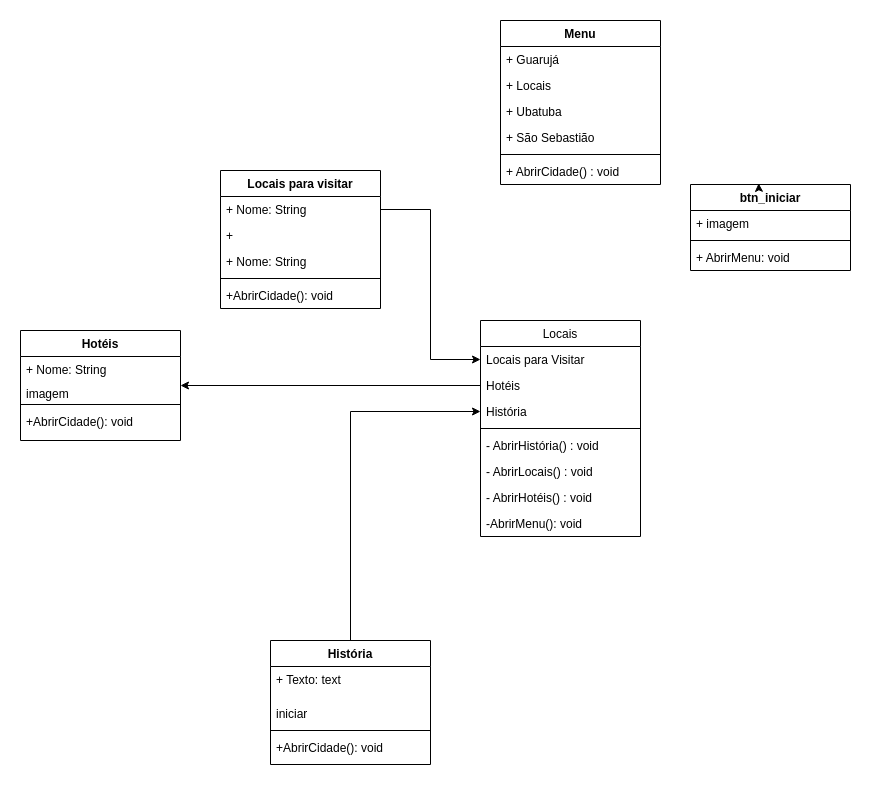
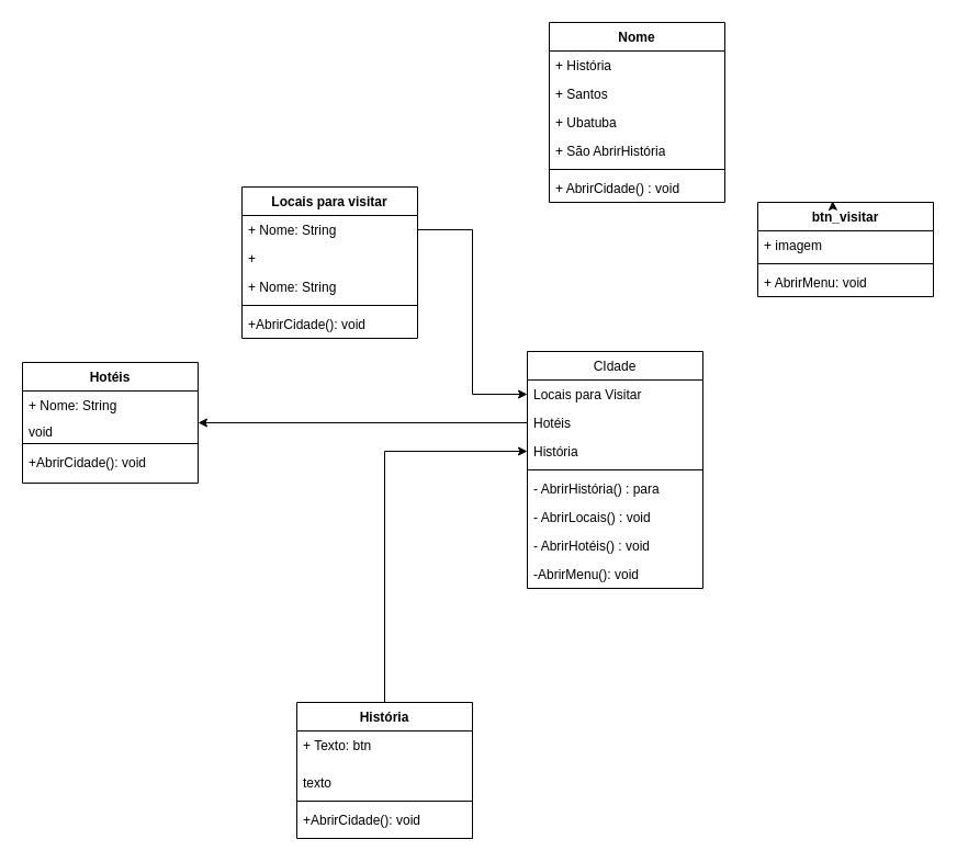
  <mxCell id="0" />
  <mxCell id="1" parent="0" />
- <mxCell id="2" value="Locais" style="swimlane;fontStyle=0;align=center;verticalAlign=top;childLayout=stackLayout;horizontal=1;startSize=26;horizontalStack=0;resizeParent=1;resizeLast=0;collapsible=1;marginBottom=0;rounded=0;shadow=0;strokeWidth=1;" parent="1" vertex="1"><mxGeometry x="480" y="320" width="160" height="216" as="geometry"><mxRectangle x="550" y="140" width="160" height="26" as="alternateBounds" /></mxGeometry></mxCell>
+ <mxCell id="2" value="CIdade" style="swimlane;fontStyle=0;align=center;verticalAlign=top;childLayout=stackLayout;horizontal=1;startSize=26;horizontalStack=0;resizeParent=1;resizeLast=0;collapsible=1;marginBottom=0;rounded=0;shadow=0;strokeWidth=1;" parent="1" vertex="1"><mxGeometry x="480" y="320" width="160" height="216" as="geometry"><mxRectangle x="550" y="140" width="160" height="26" as="alternateBounds" /></mxGeometry></mxCell>
  <mxCell id="3" value="Locais para Visitar" style="text;align=left;verticalAlign=top;spacingLeft=4;spacingRight=4;overflow=hidden;rotatable=0;points=[[0,0.5],[1,0.5]];portConstraint=eastwest;" parent="2" vertex="1"><mxGeometry y="26" width="160" height="26" as="geometry" /></mxCell>
  <mxCell id="4" value="Hotéis" style="text;align=left;verticalAlign=top;spacingLeft=4;spacingRight=4;overflow=hidden;rotatable=0;points=[[0,0.5],[1,0.5]];portConstraint=eastwest;rounded=0;shadow=0;html=0;" parent="2" vertex="1"><mxGeometry y="52" width="160" height="26" as="geometry" /></mxCell>
  <mxCell id="5" value="História" style="text;align=left;verticalAlign=top;spacingLeft=4;spacingRight=4;overflow=hidden;rotatable=0;points=[[0,0.5],[1,0.5]];portConstraint=eastwest;rounded=0;shadow=0;html=0;" parent="2" vertex="1"><mxGeometry y="78" width="160" height="26" as="geometry" /></mxCell>
  <mxCell id="6" value="" style="line;html=1;strokeWidth=1;align=left;verticalAlign=middle;spacingTop=-1;spacingLeft=3;spacingRight=3;rotatable=0;labelPosition=right;points=[];portConstraint=eastwest;" parent="2" vertex="1"><mxGeometry y="104" width="160" height="8" as="geometry" /></mxCell>
- <mxCell id="7" value="- AbrirHistória() : void" style="text;align=left;verticalAlign=top;spacingLeft=4;spacingRight=4;overflow=hidden;rotatable=0;points=[[0,0.5],[1,0.5]];portConstraint=eastwest;" parent="2" vertex="1"><mxGeometry y="112" width="160" height="26" as="geometry" /></mxCell>
+ <mxCell id="7" value="- AbrirHistória() : para" style="text;align=left;verticalAlign=top;spacingLeft=4;spacingRight=4;overflow=hidden;rotatable=0;points=[[0,0.5],[1,0.5]];portConstraint=eastwest;" parent="2" vertex="1"><mxGeometry y="112" width="160" height="26" as="geometry" /></mxCell>
  <mxCell id="8" value="- AbrirLocais() : void" style="text;align=left;verticalAlign=top;spacingLeft=4;spacingRight=4;overflow=hidden;rotatable=0;points=[[0,0.5],[1,0.5]];portConstraint=eastwest;" parent="2" vertex="1"><mxGeometry y="138" width="160" height="26" as="geometry" /></mxCell>
  <mxCell id="9" value="- AbrirHotéis() : void" style="text;align=left;verticalAlign=top;spacingLeft=4;spacingRight=4;overflow=hidden;rotatable=0;points=[[0,0.5],[1,0.5]];portConstraint=eastwest;" parent="2" vertex="1"><mxGeometry y="164" width="160" height="26" as="geometry" /></mxCell>
  <mxCell id="10" value="-AbrirMenu(): void" style="text;align=left;verticalAlign=top;spacingLeft=4;spacingRight=4;overflow=hidden;rotatable=0;points=[[0,0.5],[1,0.5]];portConstraint=eastwest;" parent="2" vertex="1"><mxGeometry y="190" width="160" height="26" as="geometry" /></mxCell>
  <mxCell id="11" style="edgeStyle=orthogonalEdgeStyle;rounded=0;orthogonalLoop=1;jettySize=auto;html=1;" parent="1" source="12" target="5" edge="1"><mxGeometry relative="1" as="geometry" /></mxCell>
  <mxCell id="12" value="História" style="swimlane;fontStyle=1;align=center;verticalAlign=top;childLayout=stackLayout;horizontal=1;startSize=26;horizontalStack=0;resizeParent=1;resizeParentMax=0;resizeLast=0;collapsible=1;marginBottom=0;whiteSpace=wrap;html=1;" parent="1" vertex="1"><mxGeometry x="270" y="640" width="160" height="124" as="geometry" /></mxCell>
- <mxCell id="13" value="+ Texto: text" style="text;strokeColor=none;fillColor=none;align=left;verticalAlign=top;spacingLeft=4;spacingRight=4;overflow=hidden;rotatable=0;points=[[0,0.5],[1,0.5]];portConstraint=eastwest;whiteSpace=wrap;html=1;" parent="12" vertex="1"><mxGeometry y="26" width="160" height="34" as="geometry" /></mxCell>
- <mxCell id="14" value="iniciar" style="text;strokeColor=none;fillColor=none;align=left;verticalAlign=top;spacingLeft=4;spacingRight=4;overflow=hidden;rotatable=0;points=[[0,0.5],[1,0.5]];portConstraint=eastwest;whiteSpace=wrap;html=1;" parent="12" vertex="1"><mxGeometry y="60" width="160" height="26" as="geometry" /></mxCell>
+ <mxCell id="13" value="+ Texto: btn" style="text;strokeColor=none;fillColor=none;align=left;verticalAlign=top;spacingLeft=4;spacingRight=4;overflow=hidden;rotatable=0;points=[[0,0.5],[1,0.5]];portConstraint=eastwest;whiteSpace=wrap;html=1;" parent="12" vertex="1"><mxGeometry y="26" width="160" height="34" as="geometry" /></mxCell>
+ <mxCell id="14" value="texto" style="text;strokeColor=none;fillColor=none;align=left;verticalAlign=top;spacingLeft=4;spacingRight=4;overflow=hidden;rotatable=0;points=[[0,0.5],[1,0.5]];portConstraint=eastwest;whiteSpace=wrap;html=1;" parent="12" vertex="1"><mxGeometry y="60" width="160" height="26" as="geometry" /></mxCell>
  <mxCell id="15" value="" style="line;strokeWidth=1;fillColor=none;align=left;verticalAlign=middle;spacingTop=-1;spacingLeft=3;spacingRight=3;rotatable=0;labelPosition=right;points=[];portConstraint=eastwest;strokeColor=inherit;" parent="12" vertex="1"><mxGeometry y="86" width="160" height="8" as="geometry" /></mxCell>
  <mxCell id="16" value="+AbrirCidade(): void" style="text;strokeColor=none;fillColor=none;align=left;verticalAlign=top;spacingLeft=4;spacingRight=4;overflow=hidden;rotatable=0;points=[[0,0.5],[1,0.5]];portConstraint=eastwest;whiteSpace=wrap;html=1;" parent="12" vertex="1"><mxGeometry y="94" width="160" height="30" as="geometry" /></mxCell>
  <mxCell id="17" value="Hotéis" style="swimlane;fontStyle=1;align=center;verticalAlign=top;childLayout=stackLayout;horizontal=1;startSize=26;horizontalStack=0;resizeParent=1;resizeParentMax=0;resizeLast=0;collapsible=1;marginBottom=0;whiteSpace=wrap;html=1;" parent="1" vertex="1"><mxGeometry x="20" y="330" width="160" height="110" as="geometry" /></mxCell>
  <mxCell id="18" value="+ Nome: String" style="text;strokeColor=none;fillColor=none;align=left;verticalAlign=top;spacingLeft=4;spacingRight=4;overflow=hidden;rotatable=0;points=[[0,0.5],[1,0.5]];portConstraint=eastwest;whiteSpace=wrap;html=1;" parent="17" vertex="1"><mxGeometry y="26" width="160" height="24" as="geometry" /></mxCell>
- <mxCell id="19" value="&lt;div&gt;imagem&lt;/div&gt;" style="text;strokeColor=none;fillColor=none;align=left;verticalAlign=top;spacingLeft=4;spacingRight=4;overflow=hidden;rotatable=0;points=[[0,0.5],[1,0.5]];portConstraint=eastwest;whiteSpace=wrap;html=1;" parent="17" vertex="1"><mxGeometry y="50" width="160" height="20" as="geometry" /></mxCell>
+ <mxCell id="19" value="&lt;div&gt;void&lt;/div&gt;" style="text;strokeColor=none;fillColor=none;align=left;verticalAlign=top;spacingLeft=4;spacingRight=4;overflow=hidden;rotatable=0;points=[[0,0.5],[1,0.5]];portConstraint=eastwest;whiteSpace=wrap;html=1;" parent="17" vertex="1"><mxGeometry y="50" width="160" height="20" as="geometry" /></mxCell>
  <mxCell id="20" value="" style="line;strokeWidth=1;fillColor=none;align=left;verticalAlign=middle;spacingTop=-1;spacingLeft=3;spacingRight=3;rotatable=0;labelPosition=right;points=[];portConstraint=eastwest;strokeColor=inherit;" parent="17" vertex="1"><mxGeometry y="70" width="160" height="8" as="geometry" /></mxCell>
  <mxCell id="21" value="+AbrirCidade(): void" style="text;strokeColor=none;fillColor=none;align=left;verticalAlign=top;spacingLeft=4;spacingRight=4;overflow=hidden;rotatable=0;points=[[0,0.5],[1,0.5]];portConstraint=eastwest;whiteSpace=wrap;html=1;" parent="17" vertex="1"><mxGeometry y="78" width="160" height="32" as="geometry" /></mxCell>
  <mxCell id="22" style="edgeStyle=orthogonalEdgeStyle;rounded=0;orthogonalLoop=1;jettySize=auto;html=1;" parent="1" source="4" target="17" edge="1"><mxGeometry relative="1" as="geometry" /></mxCell>
- <mxCell id="23" value="btn_iniciar" style="swimlane;fontStyle=1;align=center;verticalAlign=top;childLayout=stackLayout;horizontal=1;startSize=26;horizontalStack=0;resizeParent=1;resizeParentMax=0;resizeLast=0;collapsible=1;marginBottom=0;whiteSpace=wrap;html=1;" parent="1" vertex="1"><mxGeometry x="690" y="184" width="160" height="86" as="geometry" /></mxCell>
+ <mxCell id="23" value="btn_visitar" style="swimlane;fontStyle=1;align=center;verticalAlign=top;childLayout=stackLayout;horizontal=1;startSize=26;horizontalStack=0;resizeParent=1;resizeParentMax=0;resizeLast=0;collapsible=1;marginBottom=0;whiteSpace=wrap;html=1;" parent="1" vertex="1"><mxGeometry x="690" y="184" width="160" height="86" as="geometry" /></mxCell>
  <mxCell id="24" value="+ imagem" style="text;strokeColor=none;fillColor=none;align=left;verticalAlign=top;spacingLeft=4;spacingRight=4;overflow=hidden;rotatable=0;points=[[0,0.5],[1,0.5]];portConstraint=eastwest;whiteSpace=wrap;html=1;" parent="23" vertex="1"><mxGeometry y="26" width="160" height="26" as="geometry" /></mxCell>
  <mxCell id="25" value="" style="line;strokeWidth=1;fillColor=none;align=left;verticalAlign=middle;spacingTop=-1;spacingLeft=3;spacingRight=3;rotatable=0;labelPosition=right;points=[];portConstraint=eastwest;strokeColor=inherit;" parent="23" vertex="1"><mxGeometry y="52" width="160" height="8" as="geometry" /></mxCell>
  <mxCell id="26" value="+ AbrirMenu: void" style="text;strokeColor=none;fillColor=none;align=left;verticalAlign=top;spacingLeft=4;spacingRight=4;overflow=hidden;rotatable=0;points=[[0,0.5],[1,0.5]];portConstraint=eastwest;whiteSpace=wrap;html=1;" parent="23" vertex="1"><mxGeometry y="60" width="160" height="26" as="geometry" /></mxCell>
  <mxCell id="27" style="edgeStyle=orthogonalEdgeStyle;rounded=0;orthogonalLoop=1;jettySize=auto;html=1;exitX=0.5;exitY=0;exitDx=0;exitDy=0;entryX=0.426;entryY=-0.013;entryDx=0;entryDy=0;entryPerimeter=0;" parent="1" source="23" target="23" edge="1"><mxGeometry relative="1" as="geometry" /></mxCell>
- <mxCell id="28" value="Menu" style="swimlane;fontStyle=1;align=center;verticalAlign=top;childLayout=stackLayout;horizontal=1;startSize=26;horizontalStack=0;resizeParent=1;resizeParentMax=0;resizeLast=0;collapsible=1;marginBottom=0;whiteSpace=wrap;html=1;" parent="1" vertex="1"><mxGeometry x="500" y="20" width="160" height="164" as="geometry" /></mxCell>
- <mxCell id="29" value="+ Guarujá" style="text;strokeColor=none;fillColor=none;align=left;verticalAlign=top;spacingLeft=4;spacingRight=4;overflow=hidden;rotatable=0;points=[[0,0.5],[1,0.5]];portConstraint=eastwest;whiteSpace=wrap;html=1;" parent="28" vertex="1"><mxGeometry y="26" width="160" height="26" as="geometry" /></mxCell>
- <mxCell id="30" value="+ Locais" style="text;strokeColor=none;fillColor=none;align=left;verticalAlign=top;spacingLeft=4;spacingRight=4;overflow=hidden;rotatable=0;points=[[0,0.5],[1,0.5]];portConstraint=eastwest;whiteSpace=wrap;html=1;" parent="28" vertex="1"><mxGeometry y="52" width="160" height="26" as="geometry" /></mxCell>
+ <mxCell id="28" value="Nome" style="swimlane;fontStyle=1;align=center;verticalAlign=top;childLayout=stackLayout;horizontal=1;startSize=26;horizontalStack=0;resizeParent=1;resizeParentMax=0;resizeLast=0;collapsible=1;marginBottom=0;whiteSpace=wrap;html=1;" parent="1" vertex="1"><mxGeometry x="500" y="20" width="160" height="164" as="geometry" /></mxCell>
+ <mxCell id="29" value="+ História" style="text;strokeColor=none;fillColor=none;align=left;verticalAlign=top;spacingLeft=4;spacingRight=4;overflow=hidden;rotatable=0;points=[[0,0.5],[1,0.5]];portConstraint=eastwest;whiteSpace=wrap;html=1;" parent="28" vertex="1"><mxGeometry y="26" width="160" height="26" as="geometry" /></mxCell>
+ <mxCell id="30" value="+ Santos" style="text;strokeColor=none;fillColor=none;align=left;verticalAlign=top;spacingLeft=4;spacingRight=4;overflow=hidden;rotatable=0;points=[[0,0.5],[1,0.5]];portConstraint=eastwest;whiteSpace=wrap;html=1;" parent="28" vertex="1"><mxGeometry y="52" width="160" height="26" as="geometry" /></mxCell>
  <mxCell id="31" value="+ Ubatuba" style="text;strokeColor=none;fillColor=none;align=left;verticalAlign=top;spacingLeft=4;spacingRight=4;overflow=hidden;rotatable=0;points=[[0,0.5],[1,0.5]];portConstraint=eastwest;whiteSpace=wrap;html=1;" parent="28" vertex="1"><mxGeometry y="78" width="160" height="26" as="geometry" /></mxCell>
- <mxCell id="32" value="+ São Sebastião" style="text;strokeColor=none;fillColor=none;align=left;verticalAlign=top;spacingLeft=4;spacingRight=4;overflow=hidden;rotatable=0;points=[[0,0.5],[1,0.5]];portConstraint=eastwest;whiteSpace=wrap;html=1;" parent="28" vertex="1"><mxGeometry y="104" width="160" height="26" as="geometry" /></mxCell>
+ <mxCell id="32" value="+ São AbrirHistória" style="text;strokeColor=none;fillColor=none;align=left;verticalAlign=top;spacingLeft=4;spacingRight=4;overflow=hidden;rotatable=0;points=[[0,0.5],[1,0.5]];portConstraint=eastwest;whiteSpace=wrap;html=1;" parent="28" vertex="1"><mxGeometry y="104" width="160" height="26" as="geometry" /></mxCell>
  <mxCell id="33" value="" style="line;strokeWidth=1;fillColor=none;align=left;verticalAlign=middle;spacingTop=-1;spacingLeft=3;spacingRight=3;rotatable=0;labelPosition=right;points=[];portConstraint=eastwest;strokeColor=inherit;" parent="28" vertex="1"><mxGeometry y="130" width="160" height="8" as="geometry" /></mxCell>
  <mxCell id="34" value="+ AbrirCidade() : void" style="text;strokeColor=none;fillColor=none;align=left;verticalAlign=top;spacingLeft=4;spacingRight=4;overflow=hidden;rotatable=0;points=[[0,0.5],[1,0.5]];portConstraint=eastwest;whiteSpace=wrap;html=1;" parent="28" vertex="1"><mxGeometry y="138" width="160" height="26" as="geometry" /></mxCell>
  <mxCell id="35" value="Locais para visitar" style="swimlane;fontStyle=1;align=center;verticalAlign=top;childLayout=stackLayout;horizontal=1;startSize=26;horizontalStack=0;resizeParent=1;resizeParentMax=0;resizeLast=0;collapsible=1;marginBottom=0;whiteSpace=wrap;html=1;" parent="1" vertex="1"><mxGeometry x="220" y="170" width="160" height="138" as="geometry" /></mxCell>
  <mxCell id="36" value="+ Nome: String" style="text;strokeColor=none;fillColor=none;align=left;verticalAlign=top;spacingLeft=4;spacingRight=4;overflow=hidden;rotatable=0;points=[[0,0.5],[1,0.5]];portConstraint=eastwest;whiteSpace=wrap;html=1;" parent="35" vertex="1"><mxGeometry y="26" width="160" height="26" as="geometry" /></mxCell>
  <mxCell id="37" value="+&amp;nbsp;" style="text;strokeColor=none;fillColor=none;align=left;verticalAlign=top;spacingLeft=4;spacingRight=4;overflow=hidden;rotatable=0;points=[[0,0.5],[1,0.5]];portConstraint=eastwest;whiteSpace=wrap;html=1;" vertex="1" parent="35"><mxGeometry y="52" width="160" height="26" as="geometry" /></mxCell>
  <mxCell id="38" value="+ Nome: String" style="text;strokeColor=none;fillColor=none;align=left;verticalAlign=top;spacingLeft=4;spacingRight=4;overflow=hidden;rotatable=0;points=[[0,0.5],[1,0.5]];portConstraint=eastwest;whiteSpace=wrap;html=1;" vertex="1" parent="35"><mxGeometry y="78" width="160" height="26" as="geometry" /></mxCell>
  <mxCell id="39" value="" style="line;strokeWidth=1;fillColor=none;align=left;verticalAlign=middle;spacingTop=-1;spacingLeft=3;spacingRight=3;rotatable=0;labelPosition=right;points=[];portConstraint=eastwest;strokeColor=inherit;" parent="35" vertex="1"><mxGeometry y="104" width="160" height="8" as="geometry" /></mxCell>
  <mxCell id="40" value="+AbrirCidade(): void" style="text;strokeColor=none;fillColor=none;align=left;verticalAlign=top;spacingLeft=4;spacingRight=4;overflow=hidden;rotatable=0;points=[[0,0.5],[1,0.5]];portConstraint=eastwest;whiteSpace=wrap;html=1;" parent="35" vertex="1"><mxGeometry y="112" width="160" height="26" as="geometry" /></mxCell>
  <mxCell id="41" style="edgeStyle=orthogonalEdgeStyle;rounded=0;orthogonalLoop=1;jettySize=auto;html=1;exitX=1;exitY=0.5;exitDx=0;exitDy=0;" parent="1" source="36" target="3" edge="1"><mxGeometry relative="1" as="geometry" /></mxCell>
